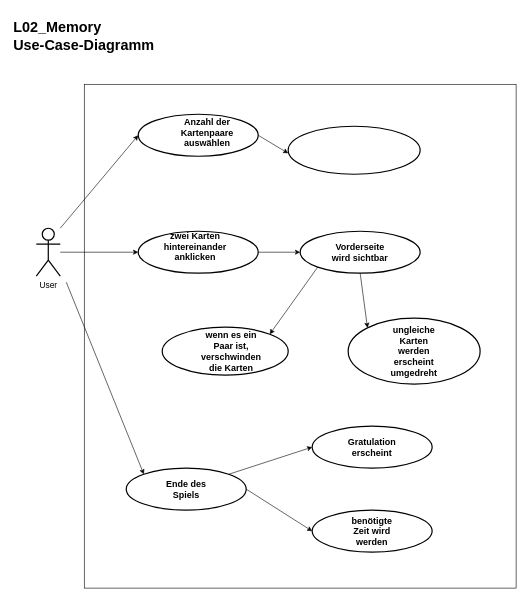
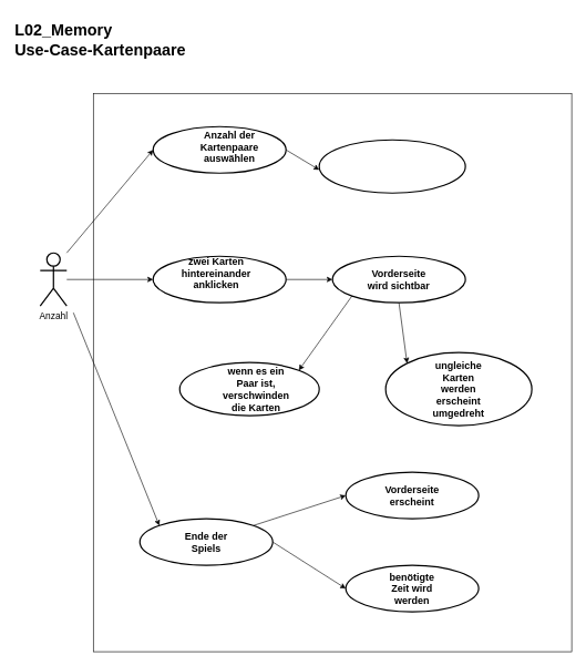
  <mxCell id="0" />
  <mxCell id="1" parent="0" />
  <mxCell id="2" value="" style="whiteSpace=wrap;html=1;" parent="1" vertex="1"><mxGeometry x="140" y="140" width="720" height="840" as="geometry" /></mxCell>
- <mxCell id="3" value="&lt;h1&gt;L02_Memory&lt;br&gt;Use-Case-Diagramm&lt;/h1&gt;" style="text;html=1;strokeColor=none;fillColor=none;align=left;verticalAlign=middle;whiteSpace=wrap;rounded=0;" parent="1" vertex="1"><mxGeometry x="20" y="20" width="280" height="80" as="geometry" /></mxCell>
- <mxCell id="4" value="&lt;font style=&quot;font-size: 14px&quot;&gt;User&lt;/font&gt;" style="shape=umlActor;verticalLabelPosition=bottom;verticalAlign=top;html=1;outlineConnect=0;strokeWidth=2;" parent="1" vertex="1"><mxGeometry x="60" y="380" width="40" height="80" as="geometry" /></mxCell>
+ <mxCell id="3" value="&lt;h1&gt;L02_Memory&lt;br&gt;Use-Case-Kartenpaare&lt;/h1&gt;" style="text;html=1;strokeColor=none;fillColor=none;align=left;verticalAlign=middle;whiteSpace=wrap;rounded=0;" parent="1" vertex="1"><mxGeometry x="20" y="20" width="280" height="80" as="geometry" /></mxCell>
+ <mxCell id="4" value="&lt;font style=&quot;font-size: 14px&quot;&gt;Anzahl&lt;/font&gt;" style="shape=umlActor;verticalLabelPosition=bottom;verticalAlign=top;html=1;outlineConnect=0;strokeWidth=2;" parent="1" vertex="1"><mxGeometry x="60" y="380" width="40" height="80" as="geometry" /></mxCell>
  <mxCell id="5" value="" style="ellipse;whiteSpace=wrap;html=1;strokeWidth=2;fillColor=#ffffff;" parent="1" vertex="1"><mxGeometry x="230" y="190" width="200" height="70" as="geometry" /></mxCell>
  <mxCell id="6" value="&lt;font style=&quot;font-size: 15px&quot;&gt;&lt;b&gt;Anzahl der Kartenpaare auswählen&lt;/b&gt;&lt;/font&gt;" style="text;html=1;strokeColor=none;fillColor=none;align=center;verticalAlign=middle;whiteSpace=wrap;rounded=0;" parent="1" vertex="1"><mxGeometry x="295" y="197.5" width="100" height="45" as="geometry" /></mxCell>
  <mxCell id="7" value="" style="ellipse;whiteSpace=wrap;html=1;strokeWidth=2;fillColor=#ffffff;" parent="1" vertex="1"><mxGeometry x="230" y="385" width="200" height="70" as="geometry" /></mxCell>
  <mxCell id="8" value="&lt;font style=&quot;font-size: 15px&quot;&gt;&lt;b&gt;zwei Karten hintereinander anklicken&lt;/b&gt;&lt;/font&gt;" style="text;html=1;strokeColor=none;fillColor=none;align=center;verticalAlign=middle;whiteSpace=wrap;rounded=0;" parent="1" vertex="1"><mxGeometry x="275" y="387.5" width="100" height="45" as="geometry" /></mxCell>
  <mxCell id="9" value="" style="ellipse;whiteSpace=wrap;html=1;strokeWidth=2;fillColor=#ffffff;" parent="1" vertex="1"><mxGeometry x="480" y="210" width="220" height="80" as="geometry" /></mxCell>
  <mxCell id="10" value="" style="endArrow=classic;html=1;exitX=1;exitY=0.5;exitDx=0;exitDy=0;" parent="1" source="5" edge="1"><mxGeometry width="50" height="50" relative="1" as="geometry"><mxPoint x="430" y="280" as="sourcePoint" /><mxPoint x="480" y="255" as="targetPoint" /></mxGeometry></mxCell>
  <mxCell id="11" value="" style="endArrow=classic;html=1;entryX=0;entryY=0.5;entryDx=0;entryDy=0;" parent="1" target="5" edge="1"><mxGeometry width="50" height="50" relative="1" as="geometry"><mxPoint x="100" y="380" as="sourcePoint" /><mxPoint x="150" y="330" as="targetPoint" /></mxGeometry></mxCell>
  <mxCell id="12" value="" style="ellipse;whiteSpace=wrap;html=1;strokeWidth=2;fillColor=#ffffff;" parent="1" vertex="1"><mxGeometry x="500" y="385" width="200" height="70" as="geometry" /></mxCell>
  <mxCell id="13" value="&lt;span style=&quot;font-size: 15px&quot;&gt;&lt;b&gt;Vorderseite wird sichtbar&lt;br&gt;&lt;/b&gt;&lt;/span&gt;" style="text;html=1;strokeColor=none;fillColor=none;align=center;verticalAlign=middle;whiteSpace=wrap;rounded=0;" parent="1" vertex="1"><mxGeometry x="550" y="397.5" width="100" height="45" as="geometry" /></mxCell>
  <mxCell id="14" value="" style="endArrow=classic;html=1;exitX=1;exitY=0.5;exitDx=0;exitDy=0;entryX=0;entryY=0.5;entryDx=0;entryDy=0;" parent="1" source="7" target="12" edge="1"><mxGeometry width="50" height="50" relative="1" as="geometry"><mxPoint x="440" y="520" as="sourcePoint" /><mxPoint x="490" y="470" as="targetPoint" /></mxGeometry></mxCell>
  <mxCell id="15" value="" style="endArrow=classic;html=1;entryX=0;entryY=0.5;entryDx=0;entryDy=0;" parent="1" source="4" target="7" edge="1"><mxGeometry width="50" height="50" relative="1" as="geometry"><mxPoint x="180" y="520" as="sourcePoint" /><mxPoint x="230" y="470" as="targetPoint" /></mxGeometry></mxCell>
  <mxCell id="16" value="" style="ellipse;whiteSpace=wrap;html=1;strokeWidth=2;fillColor=#ffffff;" parent="1" vertex="1"><mxGeometry x="270" y="545" width="210" height="80" as="geometry" /></mxCell>
  <mxCell id="17" value="&lt;span style=&quot;font-size: 15px&quot;&gt;&lt;b&gt;wenn es ein Paar ist, verschwinden die Karten&lt;/b&gt;&lt;/span&gt;" style="text;html=1;strokeColor=none;fillColor=none;align=center;verticalAlign=middle;whiteSpace=wrap;rounded=0;" parent="1" vertex="1"><mxGeometry x="335" y="562.5" width="100" height="45" as="geometry" /></mxCell>
  <mxCell id="18" value="" style="ellipse;whiteSpace=wrap;html=1;strokeWidth=2;fillColor=#ffffff;" parent="1" vertex="1"><mxGeometry x="580" y="530" width="220" height="110" as="geometry" /></mxCell>
  <mxCell id="19" value="&lt;font style=&quot;font-size: 15px&quot;&gt;&lt;b&gt;ungleiche Karten werden erscheint umgedreht&lt;/b&gt;&lt;/font&gt;" style="text;html=1;strokeColor=none;fillColor=none;align=center;verticalAlign=middle;whiteSpace=wrap;rounded=0;" parent="1" vertex="1"><mxGeometry x="640" y="562.5" width="100" height="45" as="geometry" /></mxCell>
  <mxCell id="20" value="" style="endArrow=classic;html=1;entryX=1;entryY=0;entryDx=0;entryDy=0;exitX=0;exitY=1;exitDx=0;exitDy=0;" parent="1" source="12" target="16" edge="1"><mxGeometry width="50" height="50" relative="1" as="geometry"><mxPoint x="400" y="500" as="sourcePoint" /><mxPoint x="450" y="450" as="targetPoint" /></mxGeometry></mxCell>
  <mxCell id="21" value="" style="endArrow=classic;html=1;exitX=0.5;exitY=1;exitDx=0;exitDy=0;entryX=0;entryY=0;entryDx=0;entryDy=0;" parent="1" source="12" target="18" edge="1"><mxGeometry width="50" height="50" relative="1" as="geometry"><mxPoint x="640" y="520" as="sourcePoint" /><mxPoint x="690" y="470" as="targetPoint" /></mxGeometry></mxCell>
  <mxCell id="22" value="" style="ellipse;whiteSpace=wrap;html=1;strokeWidth=2;fillColor=#ffffff;" parent="1" vertex="1"><mxGeometry x="210" y="780" width="200" height="70" as="geometry" /></mxCell>
- <mxCell id="23" value="&lt;font style=&quot;font-size: 15px&quot;&gt;&lt;b&gt;Ende des Spiels&lt;/b&gt;&lt;/font&gt;" style="text;html=1;strokeColor=none;fillColor=none;align=center;verticalAlign=middle;whiteSpace=wrap;rounded=0;" parent="1" vertex="1"><mxGeometry x="260" y="792.5" width="100" height="45" as="geometry" /></mxCell>
+ <mxCell id="23" value="&lt;font style=&quot;font-size: 15px&quot;&gt;&lt;b&gt;Ende der Spiels&lt;/b&gt;&lt;/font&gt;" style="text;html=1;strokeColor=none;fillColor=none;align=center;verticalAlign=middle;whiteSpace=wrap;rounded=0;" parent="1" vertex="1"><mxGeometry x="260" y="792.5" width="100" height="45" as="geometry" /></mxCell>
  <mxCell id="24" value="" style="ellipse;whiteSpace=wrap;html=1;strokeWidth=2;fillColor=#ffffff;" parent="1" vertex="1"><mxGeometry x="520" y="710" width="200" height="70" as="geometry" /></mxCell>
- <mxCell id="25" value="&lt;font style=&quot;font-size: 15px&quot;&gt;&lt;b&gt;Gratulation erscheint&lt;/b&gt;&lt;/font&gt;" style="text;html=1;strokeColor=none;fillColor=none;align=center;verticalAlign=middle;whiteSpace=wrap;rounded=0;" parent="1" vertex="1"><mxGeometry x="570" y="722.5" width="100" height="45" as="geometry" /></mxCell>
+ <mxCell id="25" value="&lt;font style=&quot;font-size: 15px&quot;&gt;&lt;b&gt;Vorderseite erscheint&lt;/b&gt;&lt;/font&gt;" style="text;html=1;strokeColor=none;fillColor=none;align=center;verticalAlign=middle;whiteSpace=wrap;rounded=0;" parent="1" vertex="1"><mxGeometry x="570" y="722.5" width="100" height="45" as="geometry" /></mxCell>
  <mxCell id="26" value="" style="ellipse;whiteSpace=wrap;html=1;strokeWidth=2;fillColor=#ffffff;" parent="1" vertex="1"><mxGeometry x="520" y="850" width="200" height="70" as="geometry" /></mxCell>
  <mxCell id="27" value="&lt;font style=&quot;font-size: 15px&quot;&gt;&lt;b&gt;benötigte Zeit wird werden&lt;/b&gt;&lt;/font&gt;" style="text;html=1;strokeColor=none;fillColor=none;align=center;verticalAlign=middle;whiteSpace=wrap;rounded=0;" parent="1" vertex="1"><mxGeometry x="570" y="862.5" width="100" height="45" as="geometry" /></mxCell>
  <mxCell id="28" value="" style="endArrow=classic;html=1;entryX=0;entryY=0.5;entryDx=0;entryDy=0;exitX=1;exitY=0;exitDx=0;exitDy=0;" parent="1" source="22" target="24" edge="1"><mxGeometry width="50" height="50" relative="1" as="geometry"><mxPoint x="400" y="830" as="sourcePoint" /><mxPoint x="450" y="780" as="targetPoint" /></mxGeometry></mxCell>
  <mxCell id="29" value="" style="endArrow=classic;html=1;entryX=0;entryY=0.5;entryDx=0;entryDy=0;exitX=1;exitY=0.5;exitDx=0;exitDy=0;" parent="1" source="22" target="26" edge="1"><mxGeometry width="50" height="50" relative="1" as="geometry"><mxPoint x="400" y="830" as="sourcePoint" /><mxPoint x="450" y="780" as="targetPoint" /></mxGeometry></mxCell>
  <mxCell id="30" value="" style="endArrow=classic;html=1;entryX=0;entryY=0;entryDx=0;entryDy=0;" parent="1" target="22" edge="1"><mxGeometry width="50" height="50" relative="1" as="geometry"><mxPoint x="110" y="470" as="sourcePoint" /><mxPoint x="450" y="780" as="targetPoint" /></mxGeometry></mxCell>
